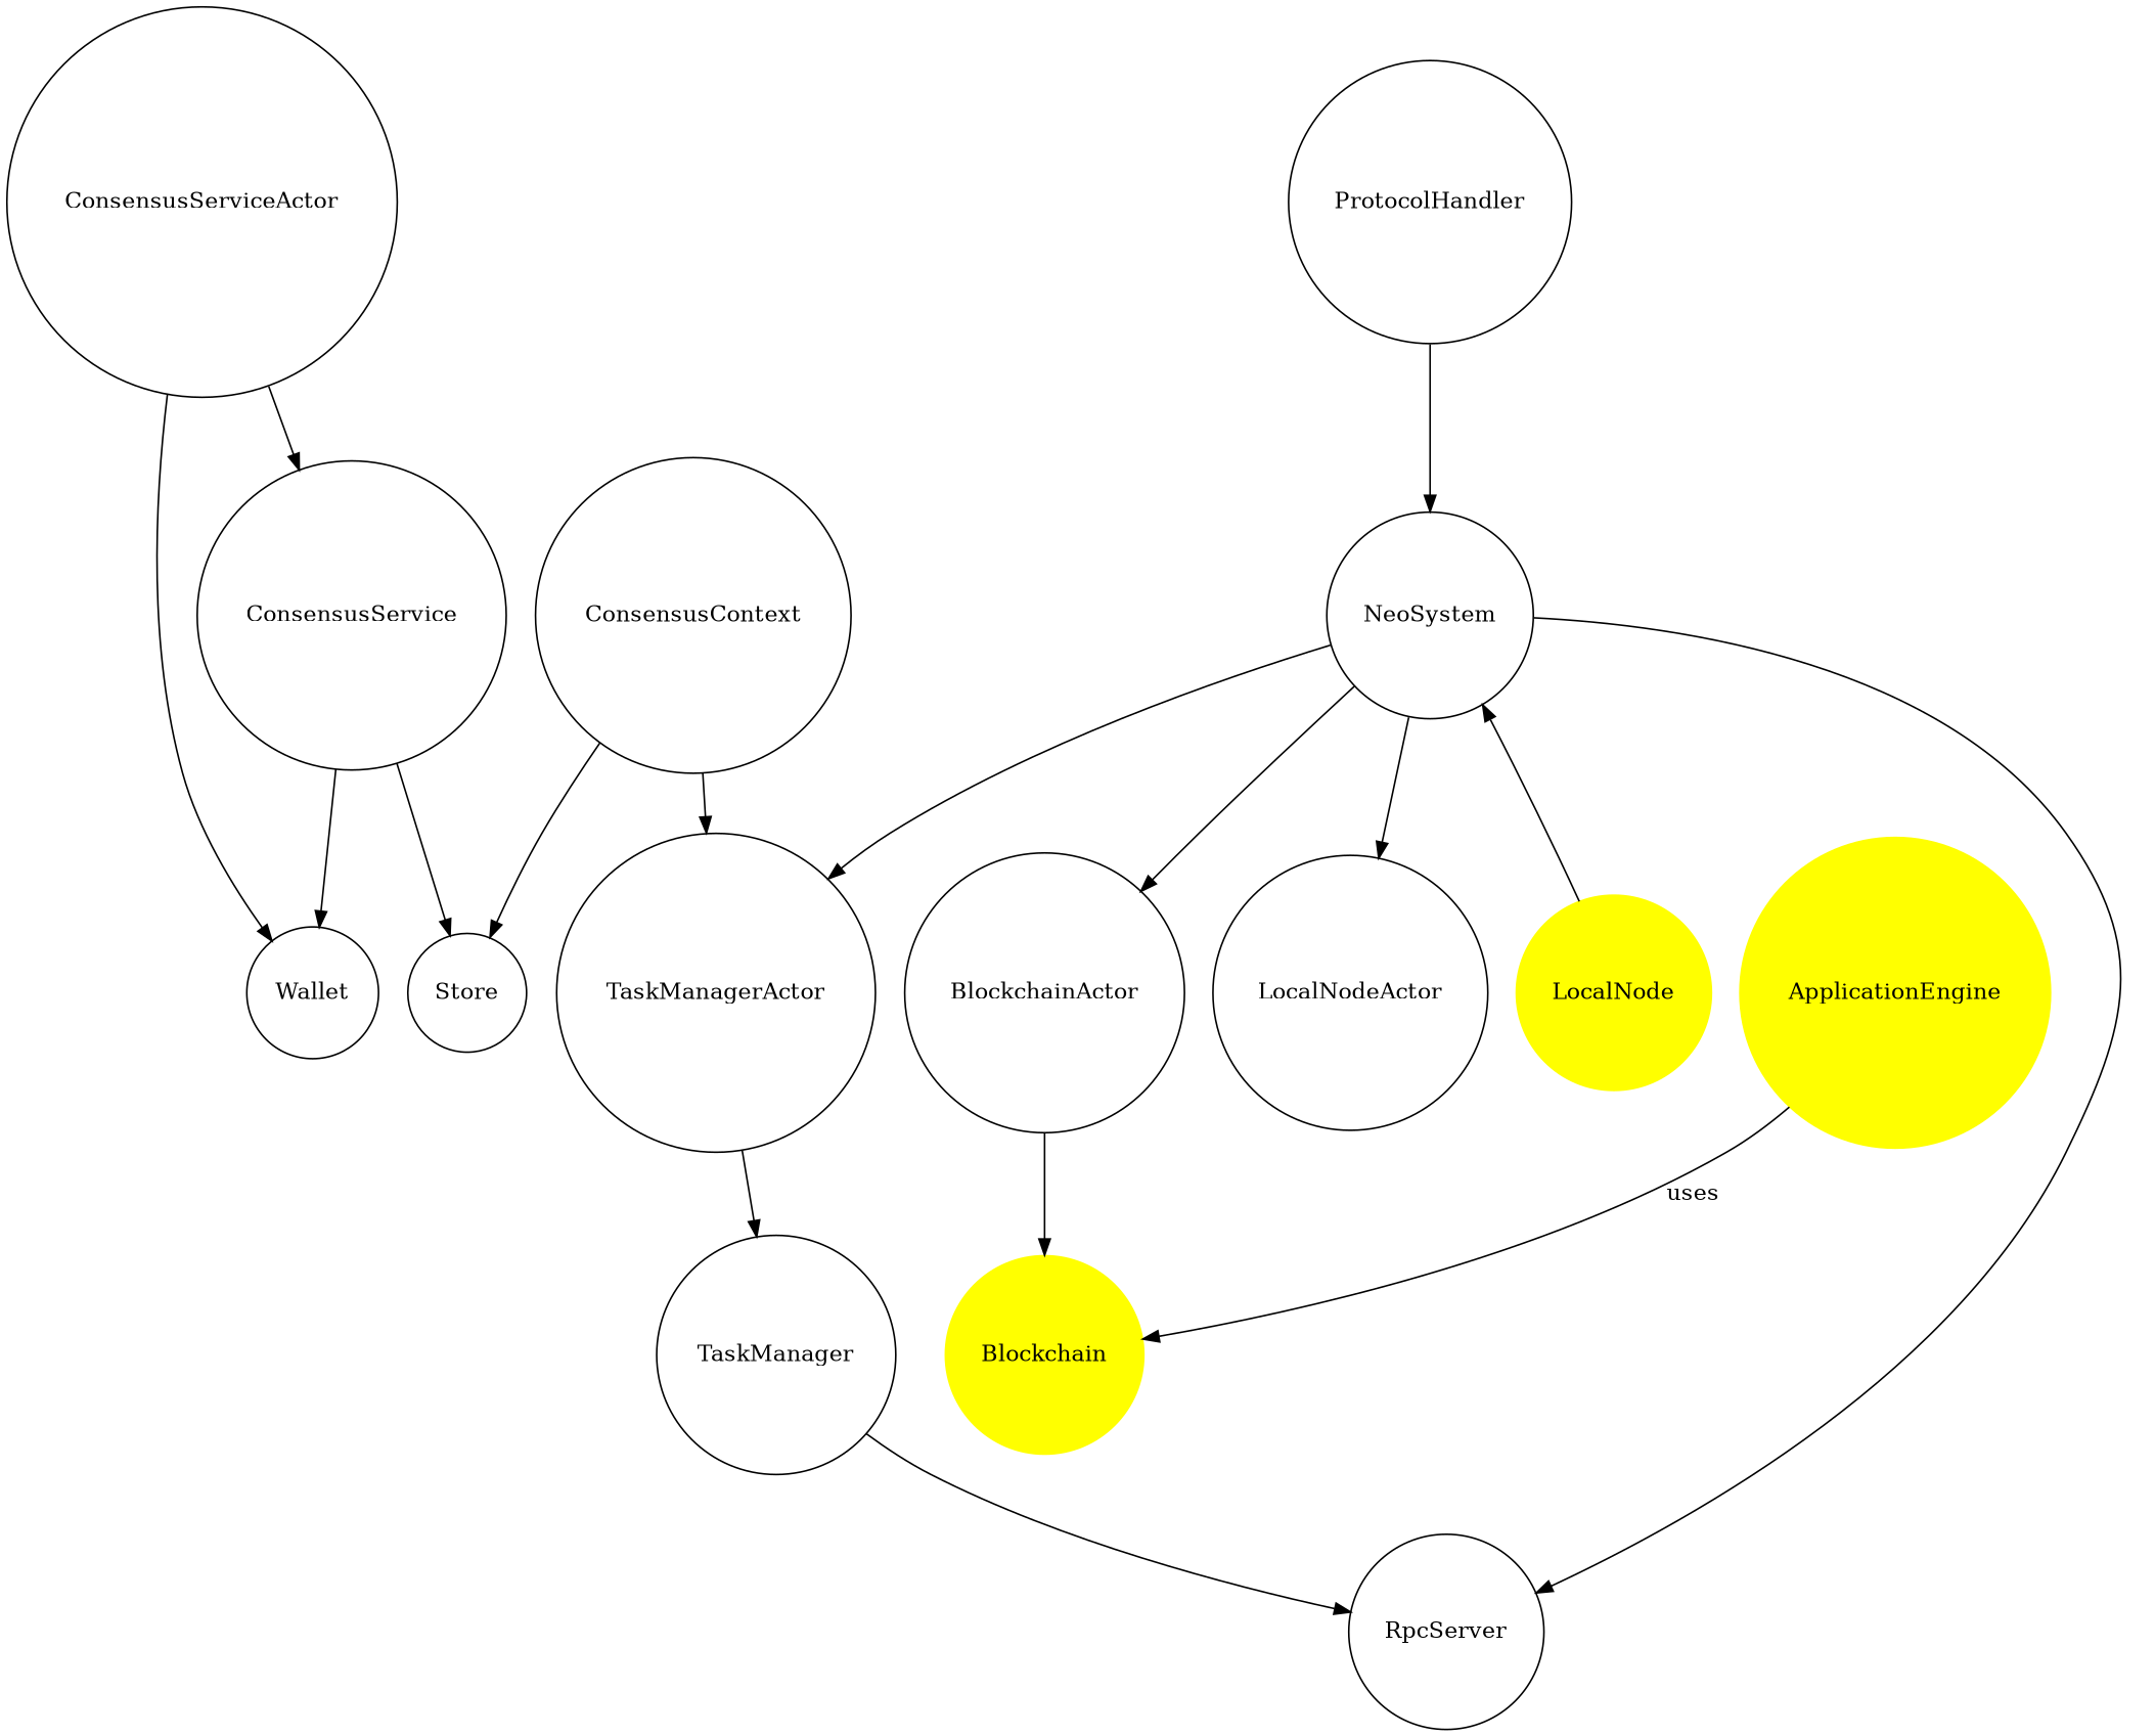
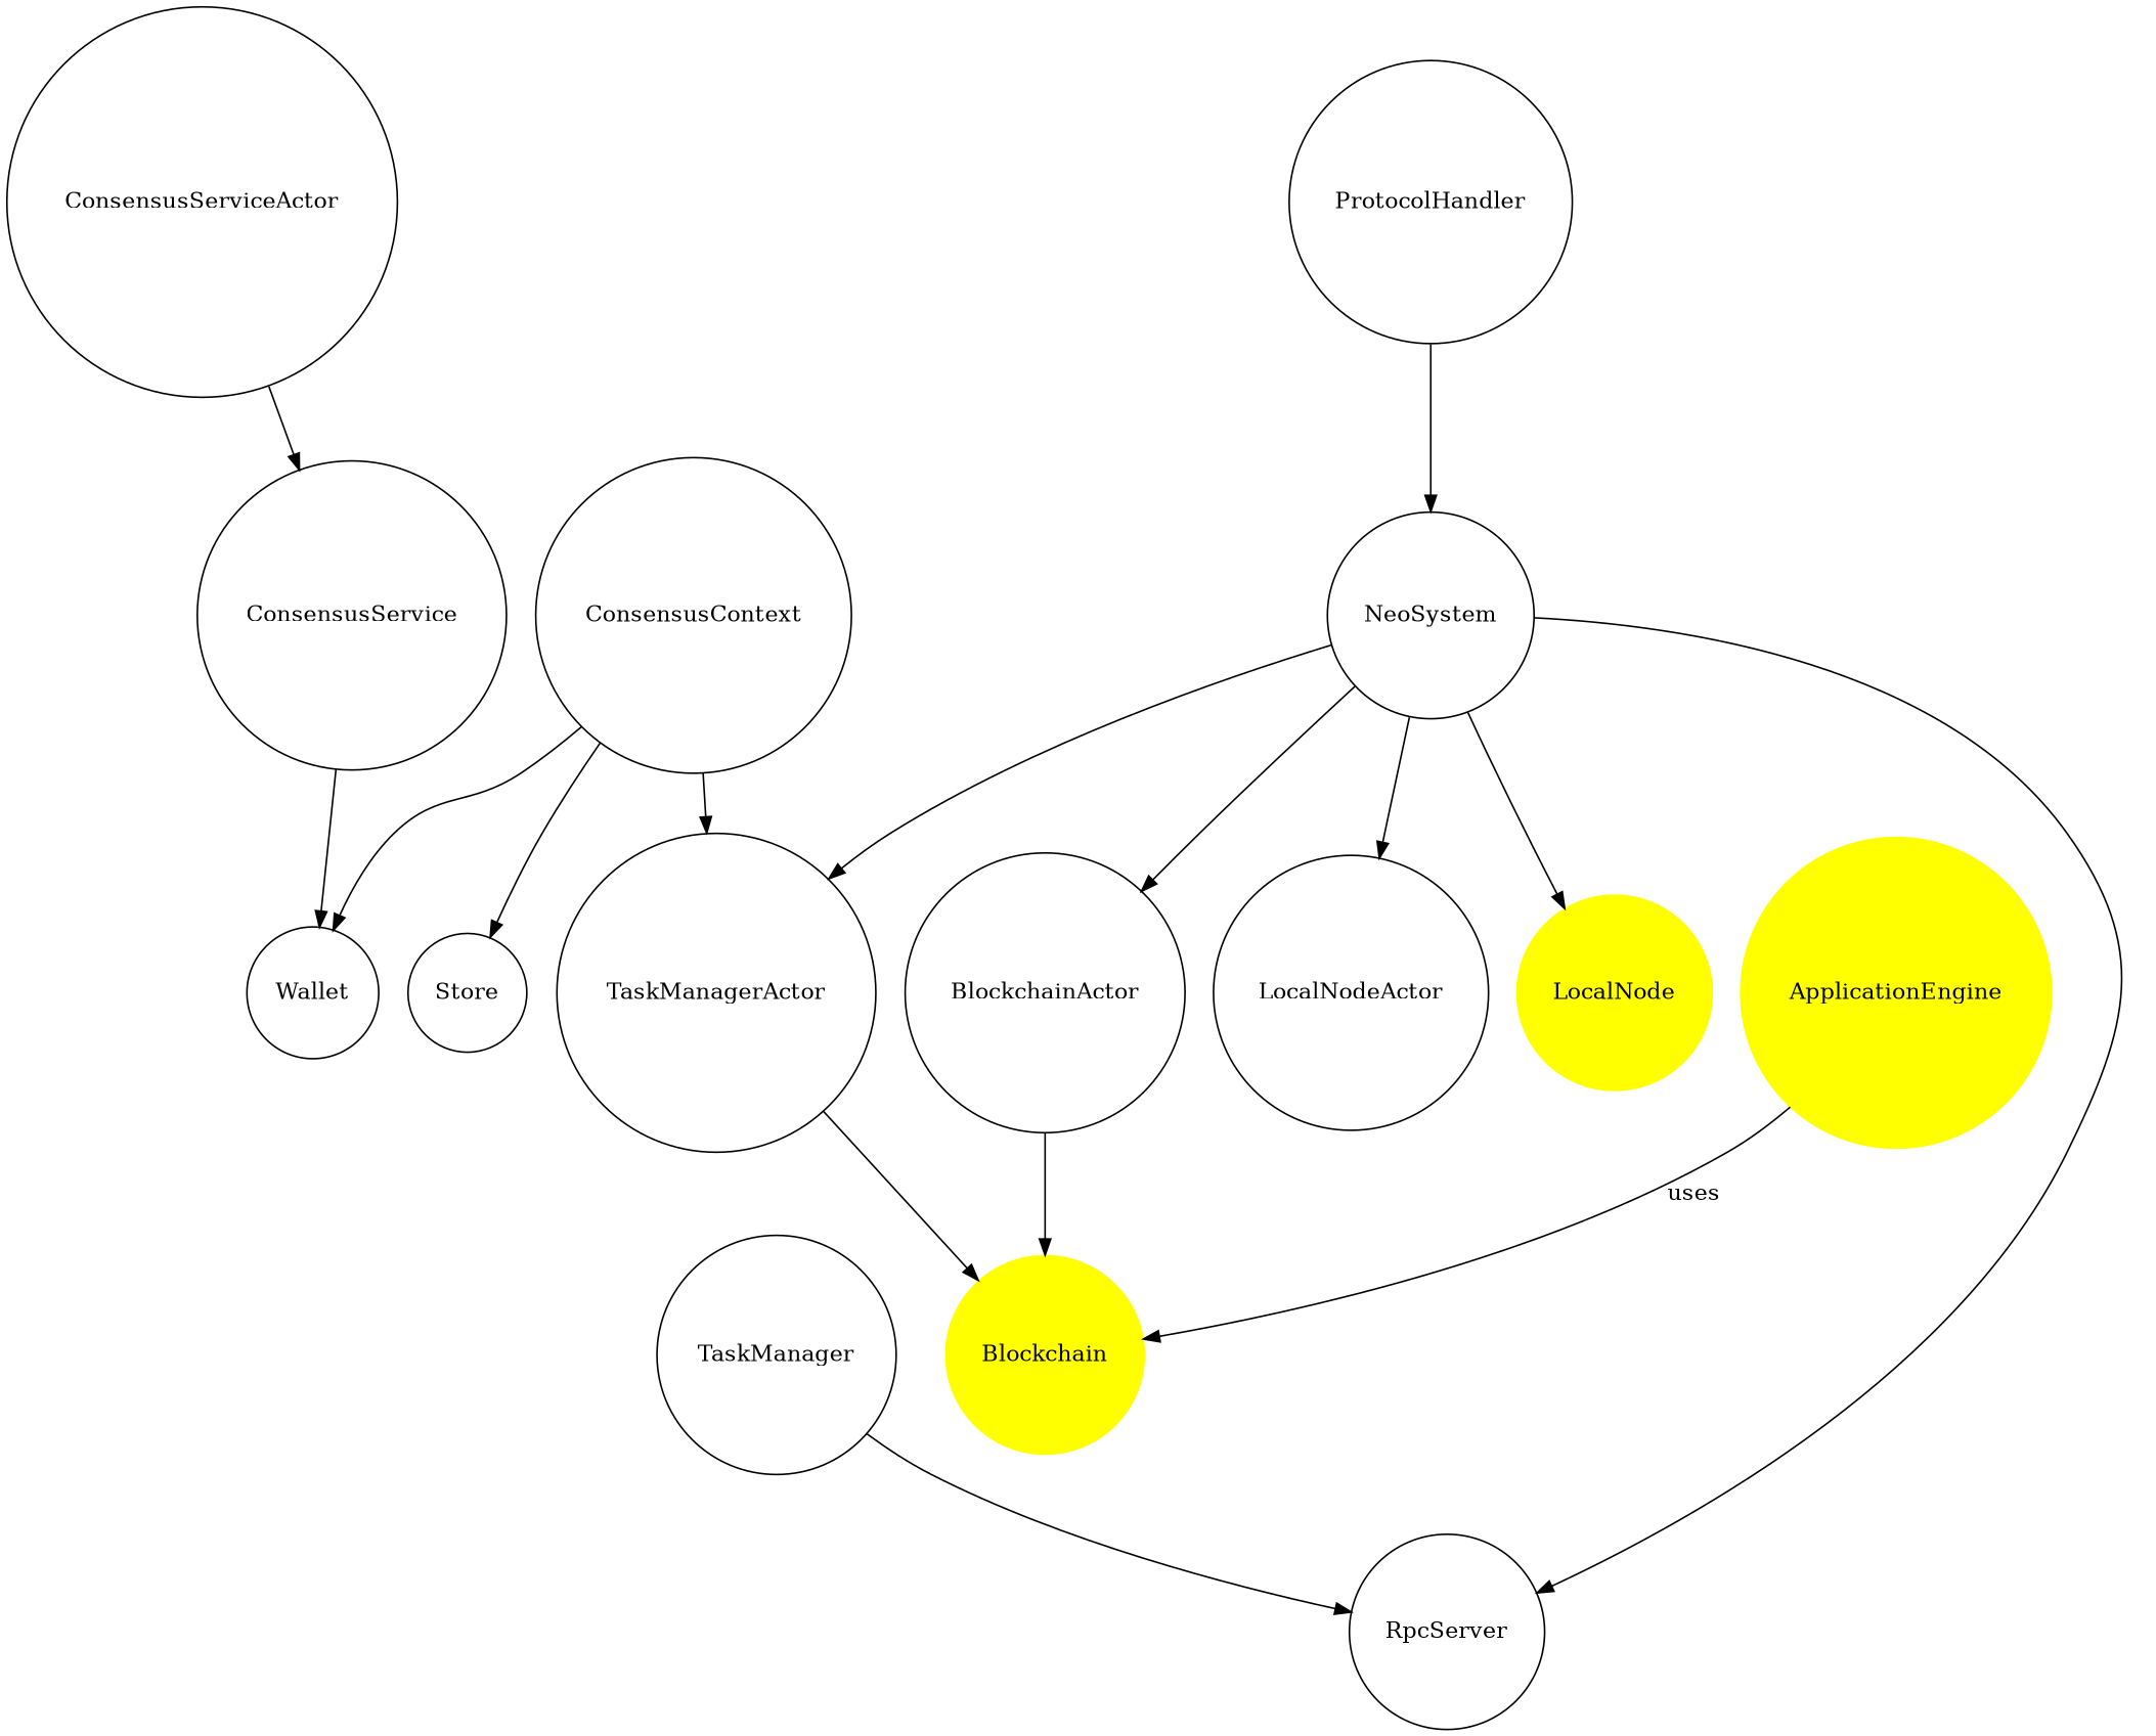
  digraph {
    node [shape=circle]
    ConsensusContext
    Store
    Wallet
    TaskManagerActor
    Blockchain [color=yellow style=filled]
    NeoSystem
    RpcServer
    BlockchainActor
    LocalNodeActor
    TaskManager
    ProtocolHandler
    LocalNode [color=yellow style=filled]
    ConsensusService
    ConsensusServiceActor
    ApplicationEngine [color=yellow style=filled]
    ConsensusContext -> Store
-   ConsensusServiceActor -> Wallet
+   ConsensusContext -> Wallet
    ConsensusContext -> TaskManagerActor
-   TaskManagerActor -> TaskManager
+   TaskManagerActor -> Blockchain
    NeoSystem -> TaskManagerActor
    NeoSystem -> RpcServer
    NeoSystem -> BlockchainActor
    NeoSystem -> LocalNodeActor
    BlockchainActor -> Blockchain
    TaskManager -> RpcServer
    ProtocolHandler -> NeoSystem
-   LocalNode -> NeoSystem
-   ConsensusService -> Store
+   NeoSystem -> LocalNode
    ConsensusService -> Wallet
    ConsensusServiceActor -> ConsensusService
    ApplicationEngine -> Blockchain [label=" uses "]
  }
